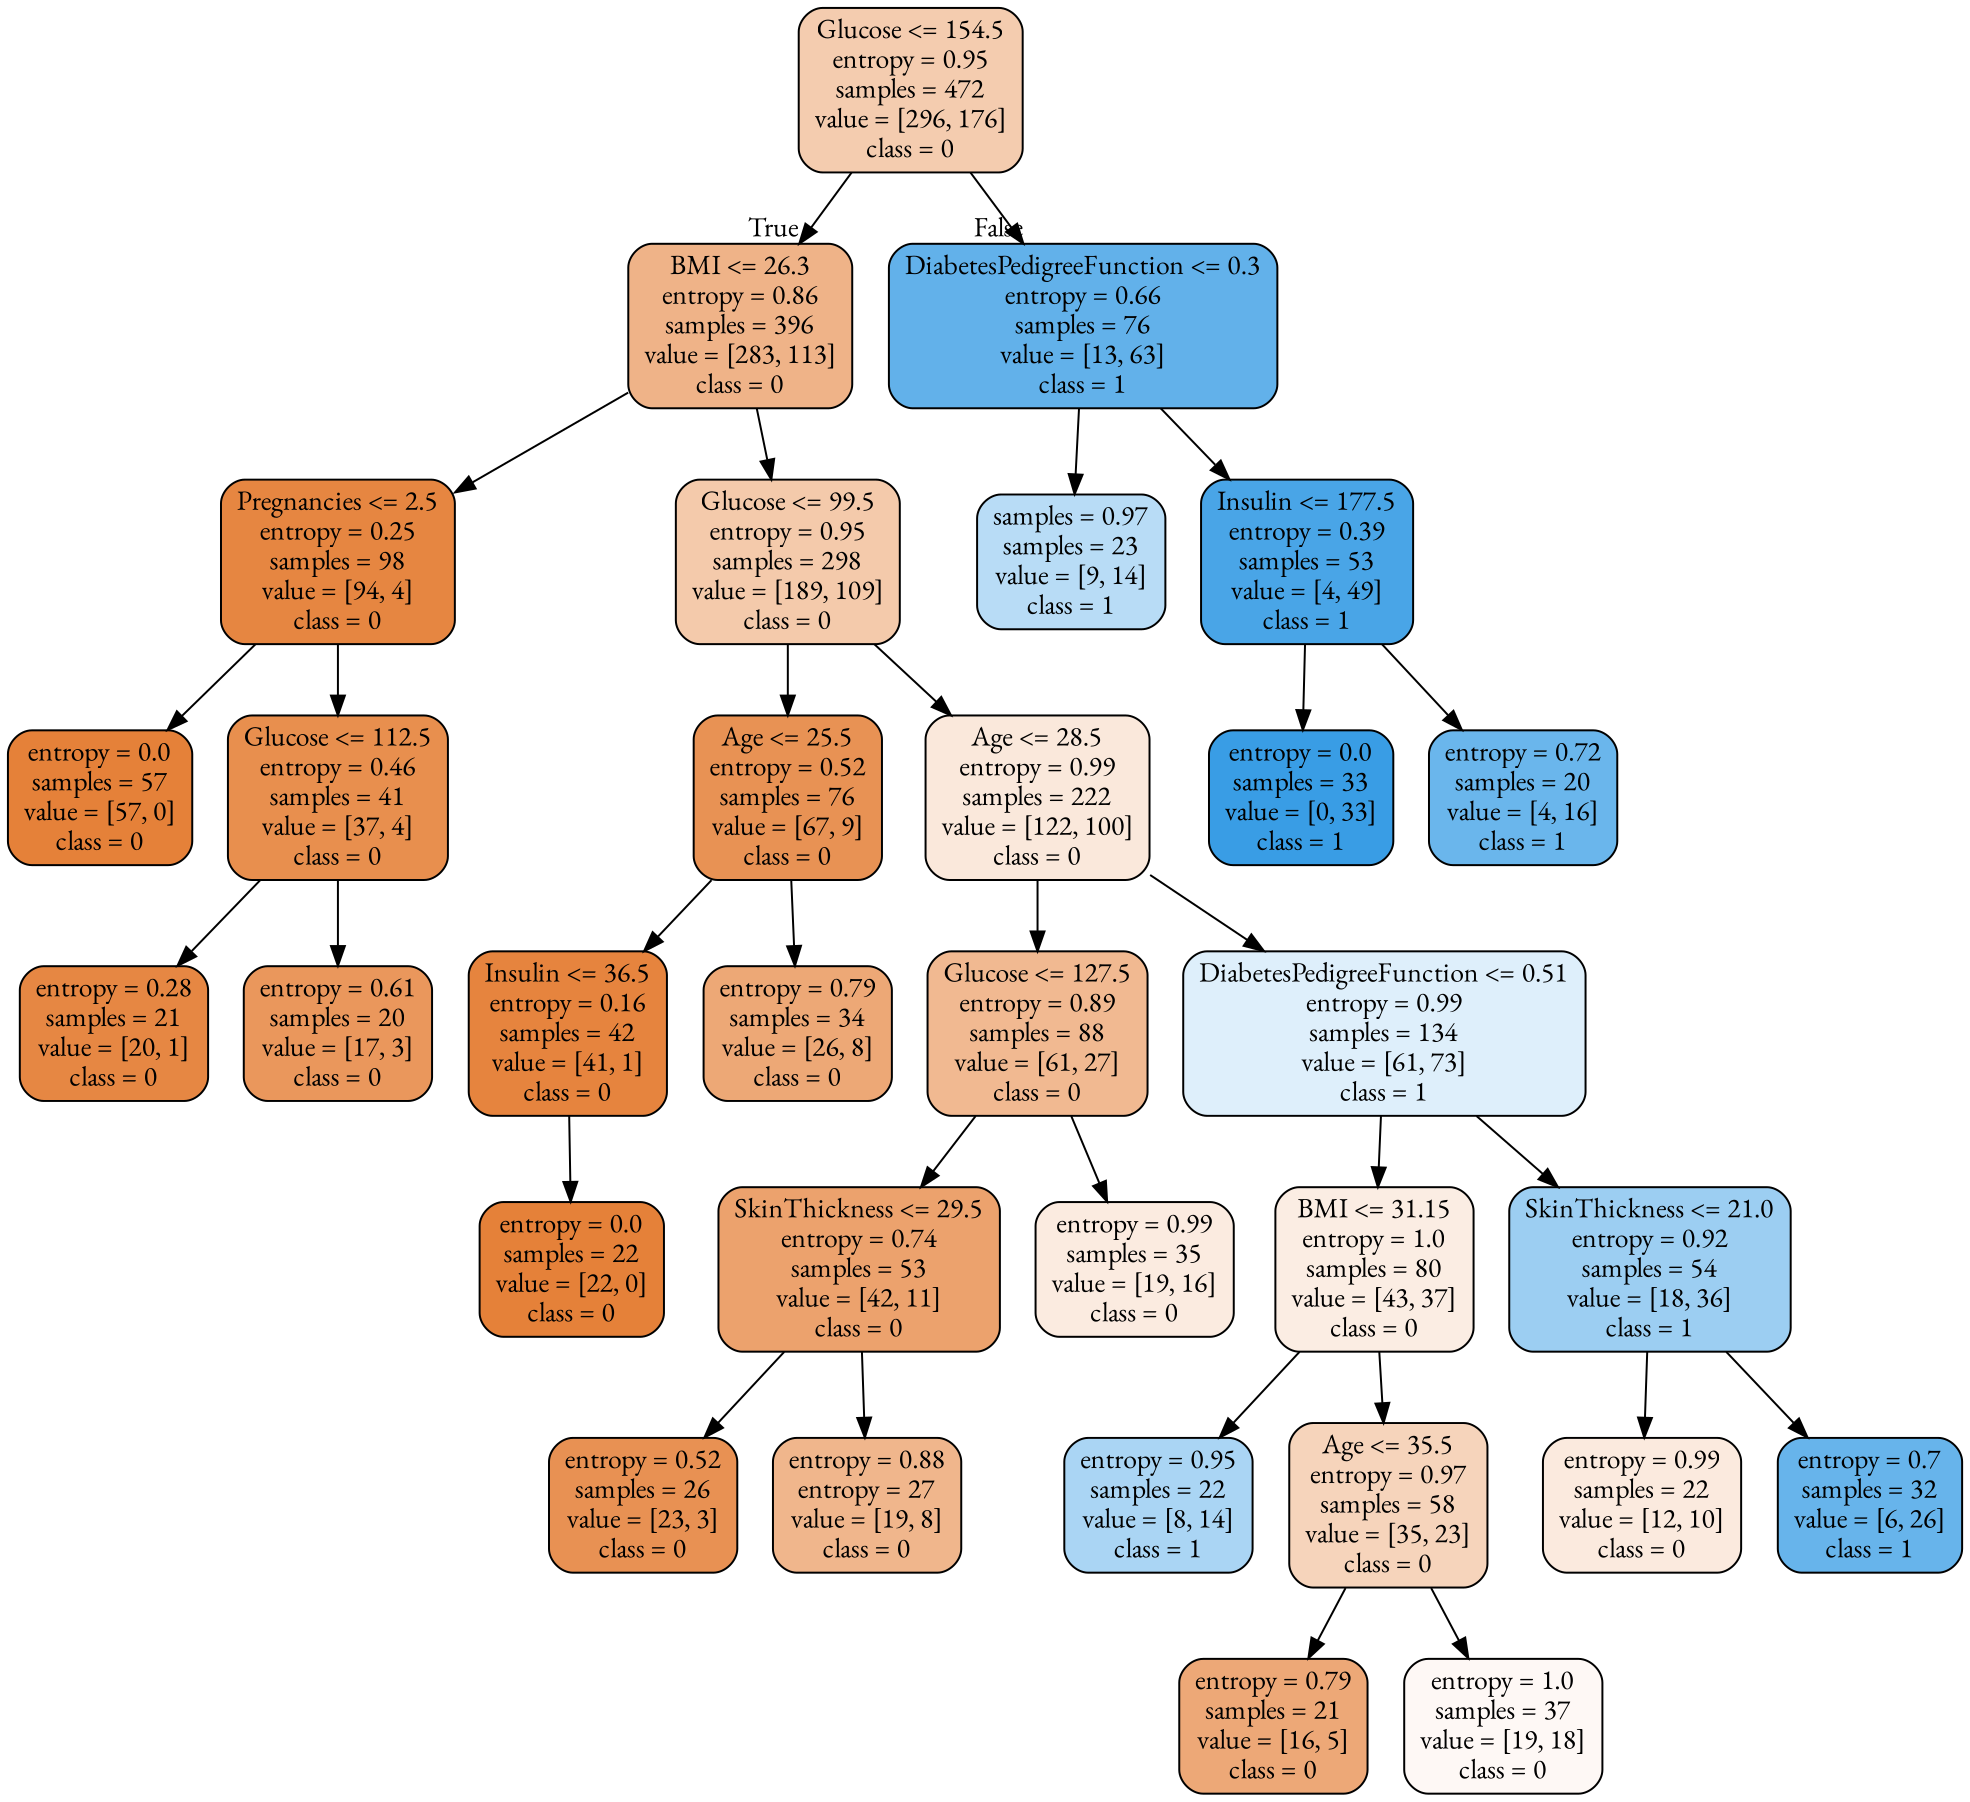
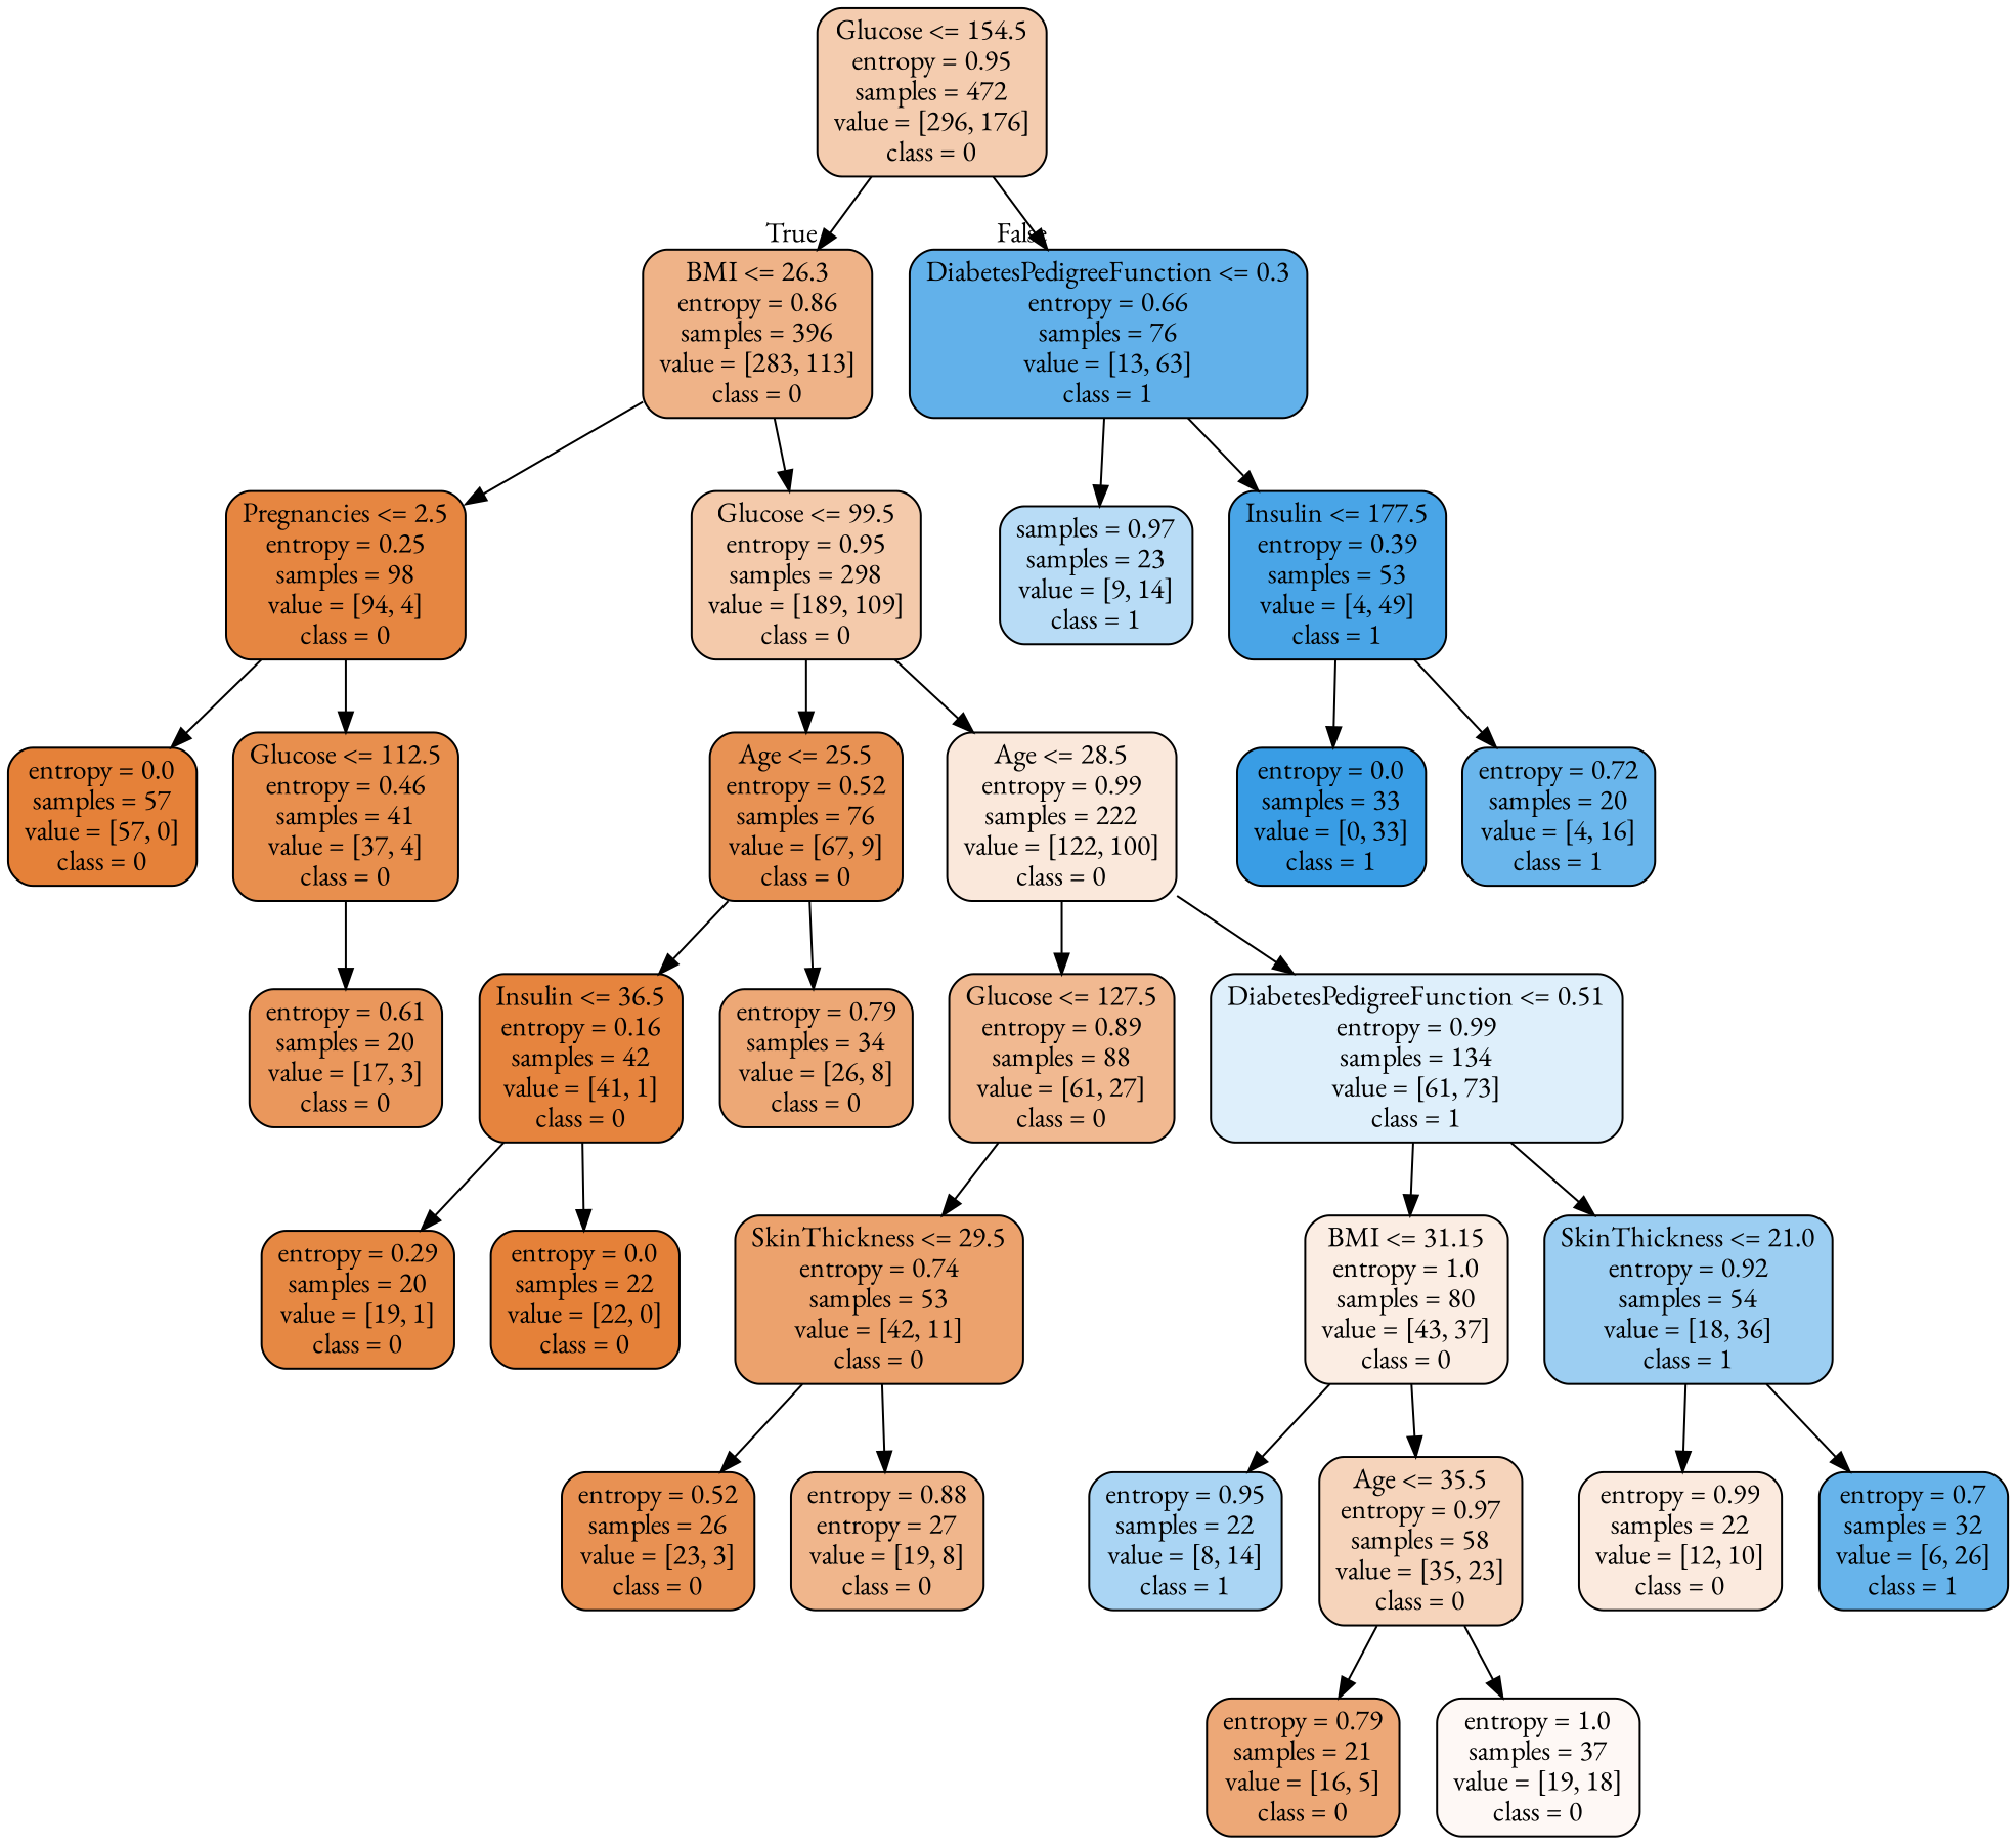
  digraph {
    fontname="EB Garamond"
    node [color=black fillcolor="#e58139" fontname="EB Garamond" shape=box style="filled, rounded"]
    edge [fontname="EB Garamond"]
    n1 [fillcolor="#f4ccaf" label="Glucose <= 154.5\nentropy = 0.95\nsamples = 472\nvalue = [296, 176]\nclass = 0"]
    n2 [fillcolor="#efb388" label="BMI <= 26.3\nentropy = 0.86\nsamples = 396\nvalue = [283, 113]\nclass = 0"]
    n3 [fillcolor="#62b1ea" label="DiabetesPedigreeFunction <= 0.3\nentropy = 0.66\nsamples = 76\nvalue = [13, 63]\nclass = 1"]
    n4 [fillcolor="#e68641" label="Pregnancies <= 2.5\nentropy = 0.25\nsamples = 98\nvalue = [94, 4]\nclass = 0"]
    n5 [fillcolor="#f4caab" label="Glucose <= 99.5\nentropy = 0.95\nsamples = 298\nvalue = [189, 109]\nclass = 0"]
    n6 [fillcolor="#b8dcf6" label="samples = 0.97\nsamples = 23\nvalue = [9, 14]\nclass = 1"]
    n7 [fillcolor="#49a5e7" label="Insulin <= 177.5\nentropy = 0.39\nsamples = 53\nvalue = [4, 49]\nclass = 1"]
    n8 [label="entropy = 0.0\nsamples = 57\nvalue = [57, 0]\nclass = 0"]
    n9 [fillcolor="#e88f4e" label="Glucose <= 112.5\nentropy = 0.46\nsamples = 41\nvalue = [37, 4]\nclass = 0"]
    n10 [fillcolor="#e89254" label="Age <= 25.5\nentropy = 0.52\nsamples = 76\nvalue = [67, 9]\nclass = 0"]
    n11 [fillcolor="#fae8db" label="Age <= 28.5\nentropy = 0.99\nsamples = 222\nvalue = [122, 100]\nclass = 0"]
-   n12 [fillcolor="#e68743" label="entropy = 0.28\nsamples = 21\nvalue = [20, 1]\nclass = 0"]
    n13 [fillcolor="#ea975c" label="entropy = 0.61\nsamples = 20\nvalue = [17, 3]\nclass = 0"]
    n14 [fillcolor="#e6843e" label="Insulin <= 36.5\nentropy = 0.16\nsamples = 42\nvalue = [41, 1]\nclass = 0"]
    n15 [fillcolor="#eda876" label="entropy = 0.79\nsamples = 34\nvalue = [26, 8]\nclass = 0"]
    n16 [fillcolor="#f1b991" label="Glucose <= 127.5\nentropy = 0.89\nsamples = 88\nvalue = [61, 27]\nclass = 0"]
    n17 [fillcolor="#deeffb" label="DiabetesPedigreeFunction <= 0.51\nentropy = 0.99\nsamples = 134\nvalue = [61, 73]\nclass = 1"]
+   n18 [fillcolor="#e68843" label="entropy = 0.29\nsamples = 20\nvalue = [19, 1]\nclass = 0"]
    n19 [label="entropy = 0.0\nsamples = 22\nvalue = [22, 0]\nclass = 0"]
    n20 [fillcolor="#eca26d" label="SkinThickness <= 29.5\nentropy = 0.74\nsamples = 53\nvalue = [42, 11]\nclass = 0"]
-   n21 [fillcolor="#fbebe0" label="entropy = 0.99\nsamples = 35\nvalue = [19, 16]\nclass = 0"]
    n22 [fillcolor="#fbede3" label="BMI <= 31.15\nentropy = 1.0\nsamples = 80\nvalue = [43, 37]\nclass = 0"]
    n23 [fillcolor="#9ccef2" label="SkinThickness <= 21.0\nentropy = 0.92\nsamples = 54\nvalue = [18, 36]\nclass = 1"]
    n24 [fillcolor="#e89153" label="entropy = 0.52\nsamples = 26\nvalue = [23, 3]\nclass = 0"]
    n25 [fillcolor="#f0b68c" label="entropy = 0.88\nentropy = 27\nvalue = [19, 8]\nclass = 0"]
    n26 [fillcolor="#aad5f4" label="entropy = 0.95\nsamples = 22\nvalue = [8, 14]\nclass = 1"]
    n27 [fillcolor="#f6d4bb" label="Age <= 35.5\nentropy = 0.97\nsamples = 58\nvalue = [35, 23]\nclass = 0"]
    n28 [fillcolor="#fbeade" label="entropy = 0.99\nsamples = 22\nvalue = [12, 10]\nclass = 0"]
    n29 [fillcolor="#67b4eb" label="entropy = 0.7\nsamples = 32\nvalue = [6, 26]\nclass = 1"]
    n30 [fillcolor="#eda877" label="entropy = 0.79\nsamples = 21\nvalue = [16, 5]\nclass = 0"]
    n31 [fillcolor="#fef8f5" label="entropy = 1.0\nsamples = 37\nvalue = [19, 18]\nclass = 0"]
    n32 [fillcolor="#399de5" label="entropy = 0.0\nsamples = 33\nvalue = [0, 33]\nclass = 1"]
    n33 [fillcolor="#6ab6ec" label="entropy = 0.72\nsamples = 20\nvalue = [4, 16]\nclass = 1"]
    n1 -> n2 [headlabel=True labelangle=45 labeldistance=2.5]
    n1 -> n3 [headlabel=False labelangle=-45 labeldistance=2.5]
    n2 -> n4
    n2 -> n5
    n3 -> n6
    n3 -> n7
    n4 -> n8
    n4 -> n9
    n5 -> n10
    n5 -> n11
    n7 -> n32
    n7 -> n33
-   n9 -> n12
    n9 -> n13
    n10 -> n14
    n10 -> n15
    n11 -> n16
    n11 -> n17
+   n14 -> n18
    n14 -> n19
    n16 -> n20
-   n16 -> n21
    n17 -> n22
    n17 -> n23
    n20 -> n24
    n20 -> n25
    n22 -> n26
    n22 -> n27
    n23 -> n28
    n23 -> n29
    n27 -> n30
    n27 -> n31
  }
